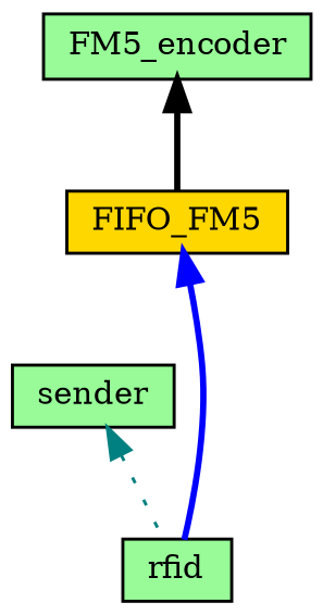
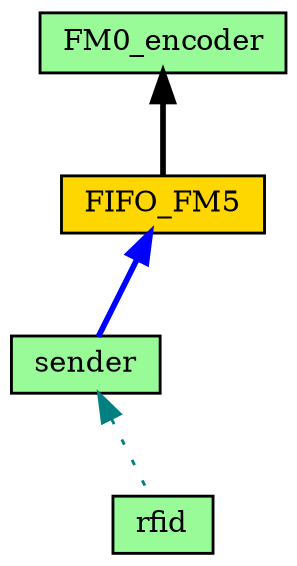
  digraph {
    fontname="DejaVu Serif"
    node [color=black fillcolor=palegreen fontname="DejaVu Serif" fontsize=10 shape=record style=filled]
    edge [dir=back fontname="DejaVu Serif" fontsize=10 labelfontname=Helvetica labelfontsize=10 style=bold]
-   n1 [fontcolor=black height=0.2 label=FM5_encoder width=0.4]
+   n1 [fontcolor=black height=0.2 label=FM0_encoder width=0.4]
    n2 [fillcolor=gold height=0.2 label=FIFO_FM5 width=0.4]
    n3 [height=0.2 label=sender width=0.4]
    n4 [height=0.2 label=rfid width=0.4]
    n1 -> n2 [color=black]
-   n2 -> n4 [color=blue]
+   n2 -> n3 [color=blue]
    n3 -> n4 [color=teal style=dotted]
  }
